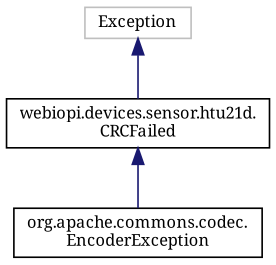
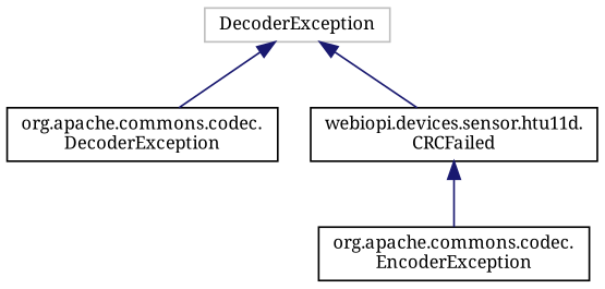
  digraph {
    fontname="Noto Serif"
    rankdir=TB
    node [color=black fillcolor=white fontname="Noto Serif" fontsize=10 shape=record style=filled]
    edge [color=midnightblue dir=back fontname="Noto Serif" fontsize=10 labelfontname=Helvetica labelfontsize=10 style=solid]
-   n1 [color=grey75 height=0.2 label=Exception width=0.4]
-   n3 [height=0.2 label="webiopi.devices.sensor.htu21d.\lCRCFailed" width=0.4]
+   n1 [color=grey75 height=0.2 label=DecoderException width=0.4]
+   n2 [height=0.2 label="org.apache.commons.codec.\lDecoderException" width=0.4]
+   n3 [height=0.2 label="webiopi.devices.sensor.htu11d.\lCRCFailed" width=0.4]
    n4 [height=0.2 label="org.apache.commons.codec.\lEncoderException" width=0.4]
+   n1 -> n2
    n1 -> n3
    n3 -> n4
  }
